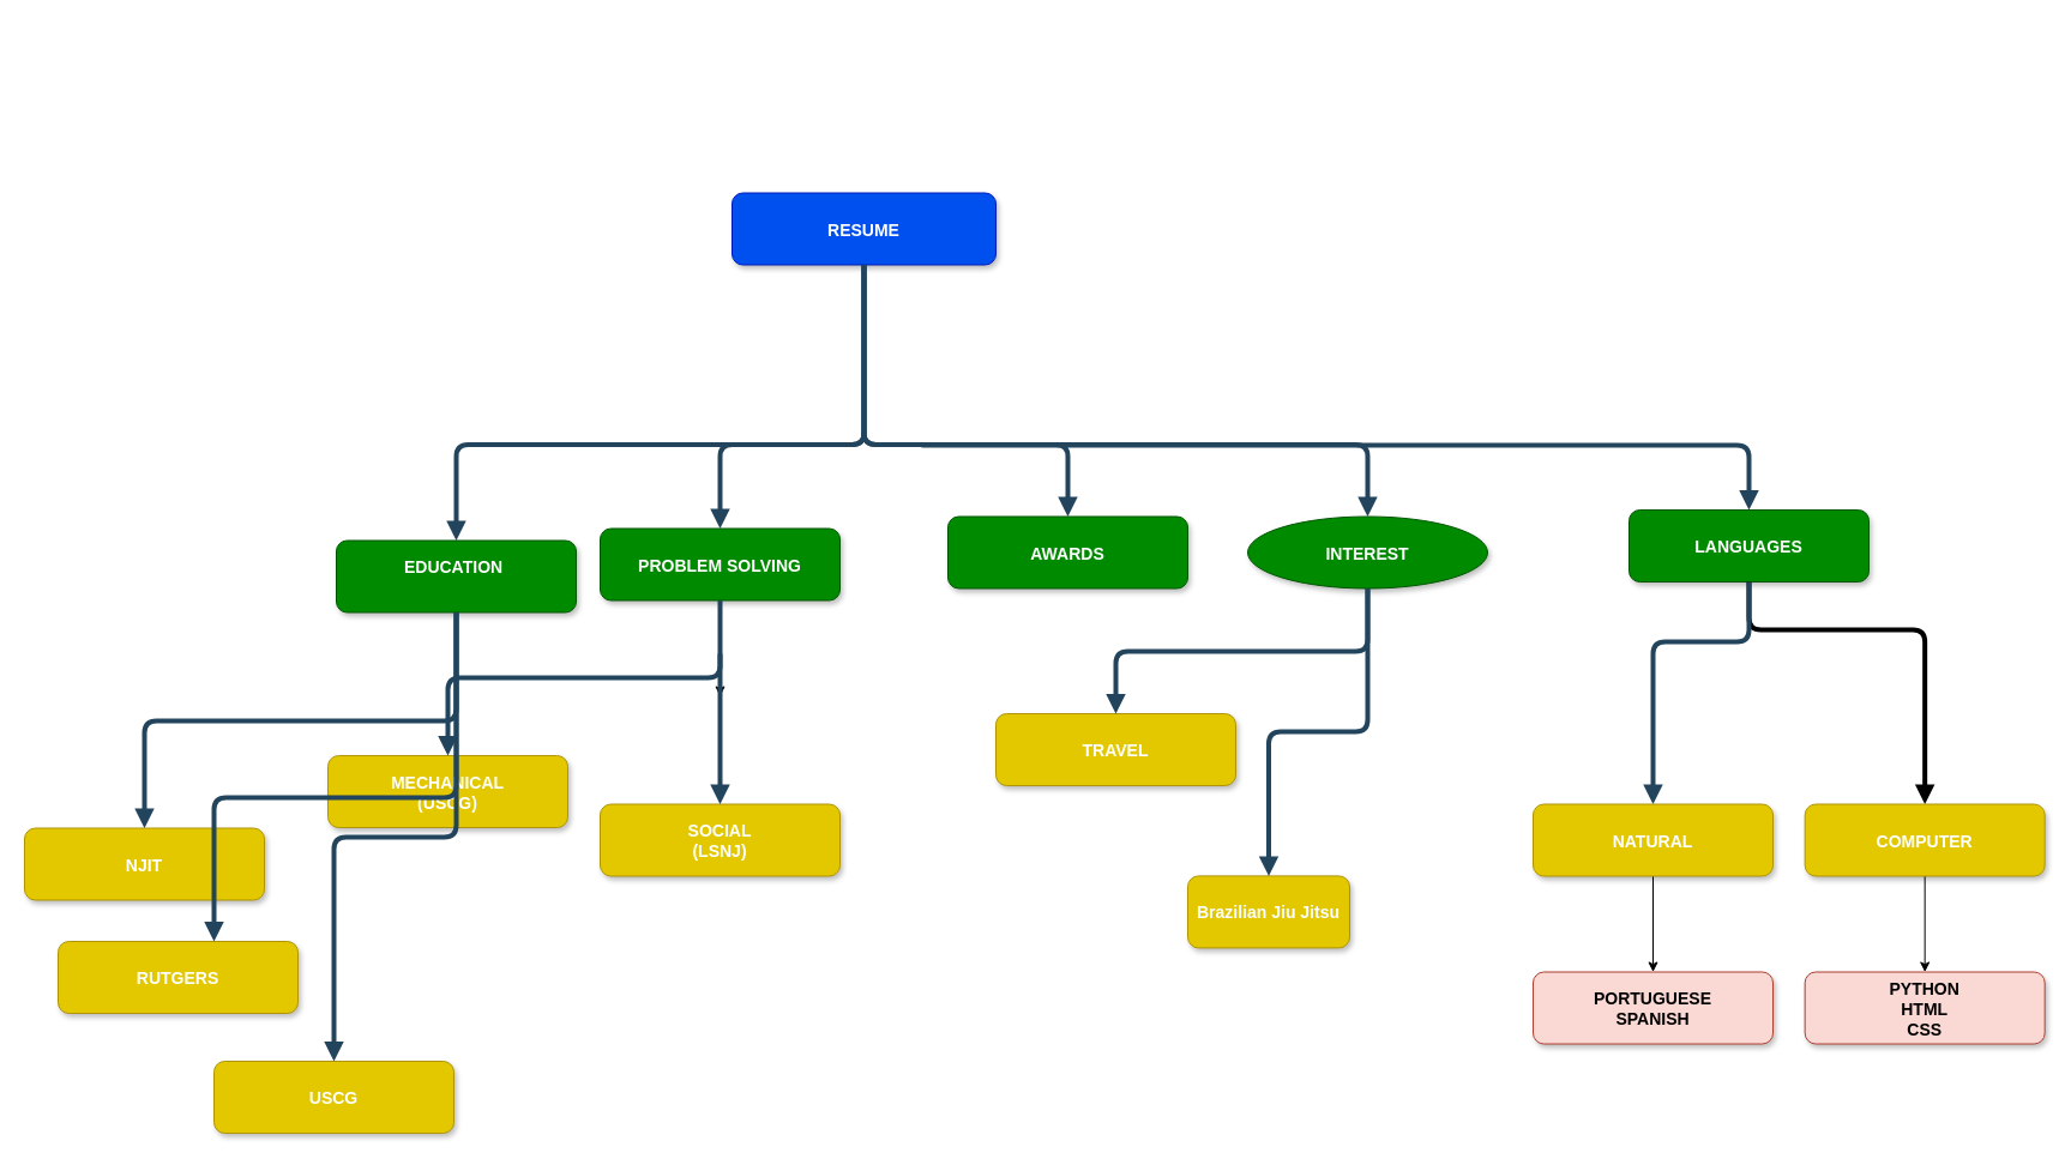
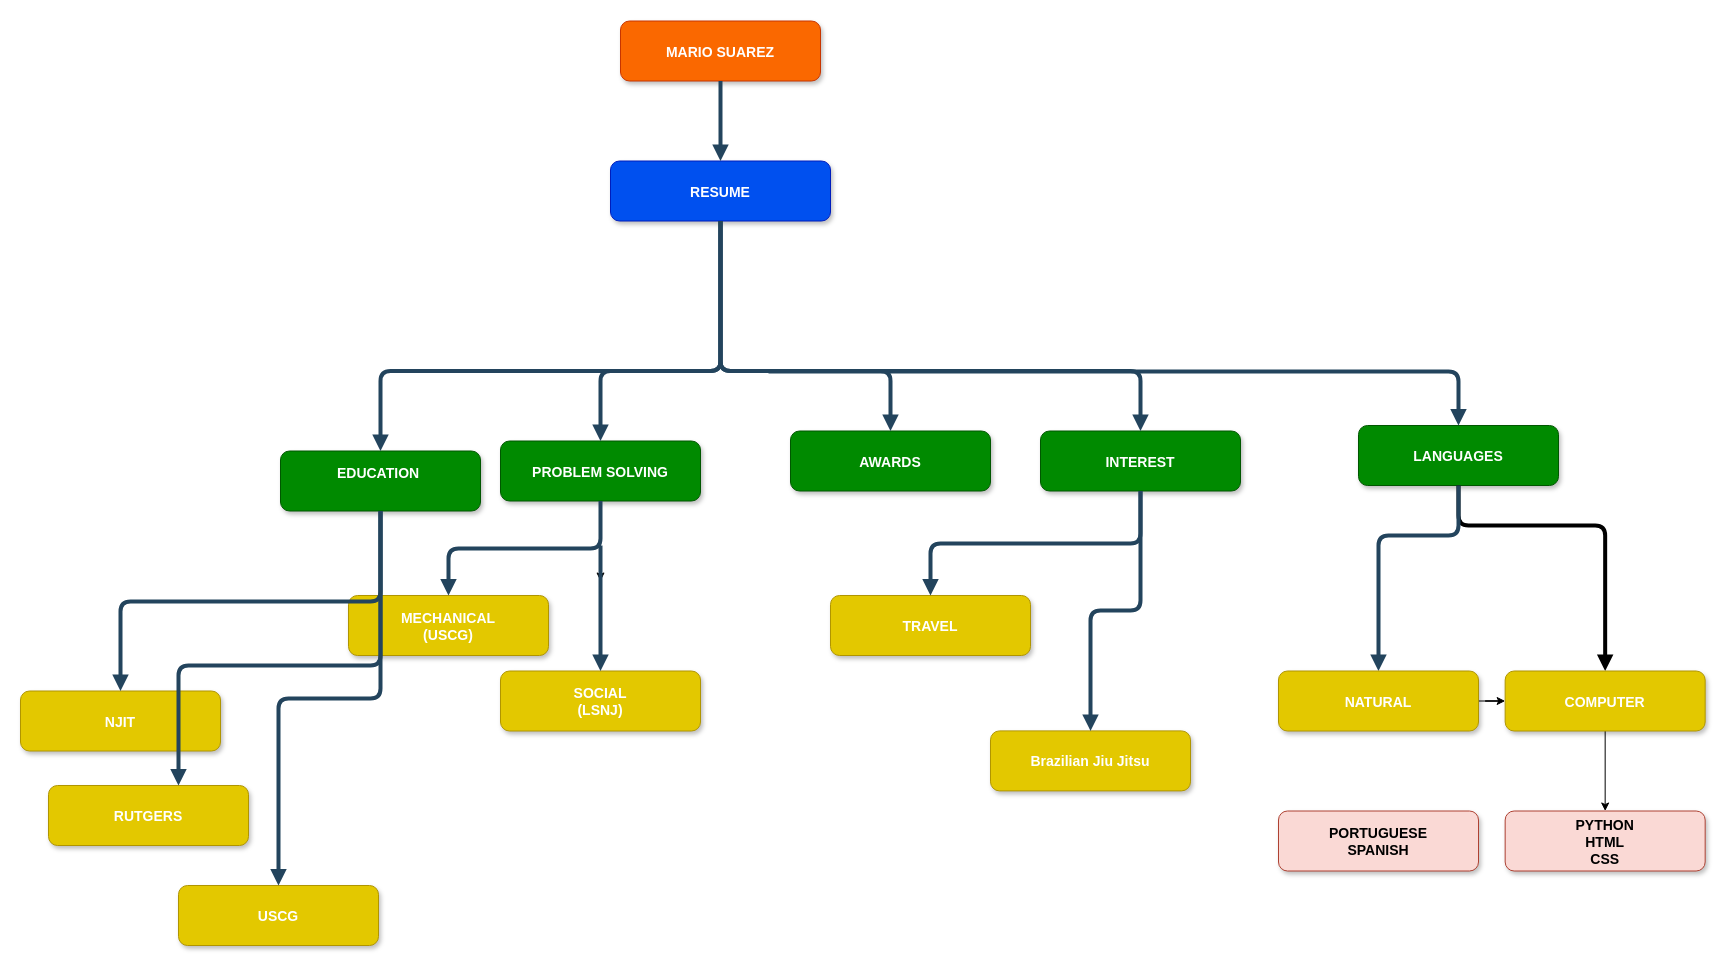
  <mxCell id="0" />
  <mxCell id="1" parent="0" />
+ <mxCell id="2" value="MARIO SUAREZ" style="rounded=1;fillColor=#fa6800;strokeColor=#C73500;shadow=1;fontStyle=1;fontSize=14;fontColor=#ffffff;" parent="1" vertex="1"><mxGeometry x="620" y="20.5" width="200" height="60" as="geometry" /></mxCell>
  <mxCell id="3" value="RESUME" style="rounded=1;fillColor=#0050ef;strokeColor=#001DBC;shadow=1;fontStyle=1;fontColor=#ffffff;fontSize=14;" parent="1" vertex="1"><mxGeometry x="610" y="160.5" width="220" height="60" as="geometry" /></mxCell>
  <mxCell id="4" value="EDUCATION &#10;" style="rounded=1;fillColor=#008a00;strokeColor=#005700;shadow=1;fontStyle=1;fontColor=#ffffff;fontSize=14;" parent="1" vertex="1"><mxGeometry x="280" y="450.5" width="200" height="60" as="geometry" /></mxCell>
  <mxCell id="5" value="NJIT" style="rounded=1;fillColor=#e3c800;strokeColor=#B09500;shadow=1;fontStyle=1;fontColor=#ffffff;fontSize=14;" parent="1" vertex="1"><mxGeometry x="20" y="690.5" width="200" height="60" as="geometry" /></mxCell>
  <mxCell id="6" value="RUTGERS" style="rounded=1;fillColor=#e3c800;strokeColor=#B09500;shadow=1;fontStyle=1;fontColor=#ffffff;fontSize=14;" parent="1" vertex="1"><mxGeometry x="48" y="785" width="200" height="60" as="geometry" /></mxCell>
  <mxCell id="7" value="USCG" style="rounded=1;fillColor=#e3c800;strokeColor=#B09500;shadow=1;fontStyle=1;fontColor=#ffffff;fontSize=14;" parent="1" vertex="1"><mxGeometry x="178" y="885" width="200" height="60" as="geometry" /></mxCell>
  <mxCell id="8" value="" style="edgeStyle=orthogonalEdgeStyle;rounded=0;orthogonalLoop=1;jettySize=auto;html=1;" parent="1" source="9" edge="1"><mxGeometry relative="1" as="geometry"><mxPoint x="600" y="580.5" as="targetPoint" /></mxGeometry></mxCell>
  <mxCell id="9" value="PROBLEM SOLVING" style="rounded=1;fillColor=#008a00;strokeColor=#005700;shadow=1;fontStyle=1;fontColor=#ffffff;fontSize=14;" parent="1" vertex="1"><mxGeometry x="500" y="440.5" width="200" height="60" as="geometry" /></mxCell>
- <mxCell id="10" value="MECHANICAL&#10;(USCG)" style="rounded=1;fillColor=#e3c800;strokeColor=#B09500;shadow=1;fontStyle=1;fontColor=#ffffff;fontSize=14;" parent="1" vertex="1"><mxGeometry x="273" y="630" width="200" height="60" as="geometry" /></mxCell>
+ <mxCell id="10" value="MECHANICAL&#10;(USCG)" style="rounded=1;fillColor=#e3c800;strokeColor=#B09500;shadow=1;fontStyle=1;fontColor=#ffffff;fontSize=14;" parent="1" vertex="1"><mxGeometry x="348" y="595" width="200" height="60" as="geometry" /></mxCell>
  <mxCell id="11" value="SOCIAL&#10;(LSNJ)" style="rounded=1;fillColor=#e3c800;strokeColor=#B09500;shadow=1;fontStyle=1;fontColor=#ffffff;fontSize=14;" parent="1" vertex="1"><mxGeometry x="500" y="670.5" width="200" height="60" as="geometry" /></mxCell>
  <mxCell id="12" value="AWARDS" style="rounded=1;fillColor=#008a00;strokeColor=#005700;shadow=1;fontStyle=1;fontColor=#ffffff;fontSize=14;" parent="1" vertex="1"><mxGeometry x="790" y="430.5" width="200" height="60" as="geometry" /></mxCell>
- <mxCell id="13" value="INTEREST" style="ellipse;fillColor=#008a00;strokeColor=#005700;shadow=1;fontStyle=1;fontColor=#ffffff;fontSize=14;" parent="1" vertex="1"><mxGeometry x="1040" y="430.5" width="200" height="60" as="geometry" /></mxCell>
- <mxCell id="14" value="Brazilian Jiu Jitsu" style="rounded=1;fillColor=#e3c800;strokeColor=#B09500;shadow=1;fontStyle=1;fontColor=#ffffff;fontSize=14;" parent="1" vertex="1"><mxGeometry x="990" y="730.389" width="135" height="60" as="geometry" /></mxCell>
+ <mxCell id="13" value="INTEREST" style="rounded=1;fillColor=#008a00;strokeColor=#005700;shadow=1;fontStyle=1;fontColor=#ffffff;fontSize=14;" parent="1" vertex="1"><mxGeometry x="1040" y="430.5" width="200" height="60" as="geometry" /></mxCell>
+ <mxCell id="14" value="Brazilian Jiu Jitsu" style="rounded=1;fillColor=#e3c800;strokeColor=#B09500;shadow=1;fontStyle=1;fontColor=#ffffff;fontSize=14;" parent="1" vertex="1"><mxGeometry x="990" y="730.389" width="200" height="60" as="geometry" /></mxCell>
  <mxCell id="15" value="TRAVEL" style="rounded=1;fillColor=#e3c800;strokeColor=#B09500;shadow=1;fontStyle=1;fontColor=#ffffff;fontSize=14;" parent="1" vertex="1"><mxGeometry x="830" y="595" width="200" height="60" as="geometry" /></mxCell>
  <mxCell id="16" value="LANGUAGES" style="rounded=1;fillColor=#008a00;strokeColor=#005700;shadow=1;fontStyle=1;fontSize=14;fontColor=#ffffff;" parent="1" vertex="1"><mxGeometry x="1358" y="425" width="200" height="60" as="geometry" /></mxCell>
+ <mxCell id="17" value="" style="edgeStyle=elbowEdgeStyle;elbow=vertical;strokeWidth=4;endArrow=block;endFill=1;fontStyle=1;strokeColor=#23445D;" parent="1" source="2" target="3" edge="1"><mxGeometry x="22" y="165.5" width="100" height="100" as="geometry"><mxPoint x="-30" y="80.5" as="sourcePoint" /><mxPoint x="70" y="-19.5" as="targetPoint" /></mxGeometry></mxCell>
  <mxCell id="18" value="" style="edgeStyle=elbowEdgeStyle;elbow=vertical;strokeWidth=4;endArrow=block;endFill=1;fontStyle=1;strokeColor=#23445D;" parent="1" source="3" target="4" edge="1"><mxGeometry x="22" y="165.5" width="100" height="100" as="geometry"><mxPoint x="-30" y="80.5" as="sourcePoint" /><mxPoint x="70" y="-19.5" as="targetPoint" /><Array as="points"><mxPoint x="500" y="370.5" /></Array></mxGeometry></mxCell>
  <mxCell id="19" value="" style="edgeStyle=elbowEdgeStyle;elbow=vertical;strokeWidth=4;endArrow=block;endFill=1;fontStyle=1;strokeColor=#23445D;" parent="1" source="3" target="13" edge="1"><mxGeometry x="22" y="165.5" width="100" height="100" as="geometry"><mxPoint x="-30" y="80.5" as="sourcePoint" /><mxPoint x="70" y="-19.5" as="targetPoint" /><Array as="points"><mxPoint x="920" y="370.5" /></Array></mxGeometry></mxCell>
  <mxCell id="20" value="" style="edgeStyle=elbowEdgeStyle;elbow=vertical;strokeWidth=4;endArrow=block;endFill=1;fontStyle=1;strokeColor=#23445D;" parent="1" source="4" target="5" edge="1"><mxGeometry x="62" y="165.5" width="100" height="100" as="geometry"><mxPoint x="10" y="80.5" as="sourcePoint" /><mxPoint x="110" y="-19.5" as="targetPoint" /></mxGeometry></mxCell>
  <mxCell id="21" value="" style="edgeStyle=elbowEdgeStyle;elbow=vertical;strokeWidth=4;endArrow=block;endFill=1;fontStyle=1;strokeColor=#23445D;exitX=0.5;exitY=1;exitDx=0;exitDy=0;" parent="1" source="4" target="6" edge="1"><mxGeometry x="62" y="175.5" width="100" height="100" as="geometry"><mxPoint x="168" y="605" as="sourcePoint" /><mxPoint x="110" y="-9.5" as="targetPoint" /><Array as="points"><mxPoint x="178" y="665" /></Array></mxGeometry></mxCell>
  <mxCell id="22" value="" style="edgeStyle=elbowEdgeStyle;elbow=vertical;strokeWidth=4;endArrow=block;endFill=1;fontStyle=1;strokeColor=#23445D;exitX=0.5;exitY=1;exitDx=0;exitDy=0;" parent="1" source="4" target="7" edge="1"><mxGeometry x="62" y="185.5" width="100" height="100" as="geometry"><mxPoint x="228" y="585" as="sourcePoint" /><mxPoint x="110" y="0.5" as="targetPoint" /><Array as="points" /></mxGeometry></mxCell>
  <mxCell id="23" value="" style="edgeStyle=elbowEdgeStyle;elbow=vertical;strokeWidth=4;endArrow=block;endFill=1;fontStyle=1;strokeColor=#23445D;" parent="1" source="9" target="10" edge="1"><mxGeometry x="62" y="165.5" width="100" height="100" as="geometry"><mxPoint x="10" y="80.5" as="sourcePoint" /><mxPoint x="110" y="-19.5" as="targetPoint" /></mxGeometry></mxCell>
  <mxCell id="24" value="" style="edgeStyle=elbowEdgeStyle;elbow=vertical;strokeWidth=4;endArrow=block;endFill=1;fontStyle=1;strokeColor=#23445D;" parent="1" target="11" edge="1"><mxGeometry x="62" y="175.5" width="100" height="100" as="geometry"><mxPoint x="600" y="545" as="sourcePoint" /><mxPoint x="110" y="-9.5" as="targetPoint" /></mxGeometry></mxCell>
  <mxCell id="25" value="" style="edgeStyle=elbowEdgeStyle;elbow=vertical;strokeWidth=4;endArrow=block;endFill=1;fontStyle=1;strokeColor=#23445D;" parent="1" source="13" target="14" edge="1"><mxGeometry x="72" y="165.5" width="100" height="100" as="geometry"><mxPoint x="20" y="80.5" as="sourcePoint" /><mxPoint x="120" y="-19.5" as="targetPoint" /></mxGeometry></mxCell>
  <mxCell id="26" value="" style="edgeStyle=elbowEdgeStyle;elbow=vertical;strokeWidth=4;endArrow=block;endFill=1;fontStyle=1;exitX=0.5;exitY=1;exitDx=0;exitDy=0;entryX=0.5;entryY=0;entryDx=0;entryDy=0;" parent="1" source="16" target="35" edge="1"><mxGeometry x="72" y="195.5" width="100" height="100" as="geometry"><mxPoint x="1408" y="615" as="sourcePoint" /><mxPoint x="1558" y="635" as="targetPoint" /><Array as="points"><mxPoint x="1518" y="525" /></Array></mxGeometry></mxCell>
  <mxCell id="27" value="" style="edgeStyle=elbowEdgeStyle;elbow=vertical;strokeWidth=4;endArrow=block;endFill=1;fontStyle=1;strokeColor=#23445D;" parent="1" source="3" target="9" edge="1"><mxGeometry x="22" y="165.5" width="100" height="100" as="geometry"><mxPoint x="-30" y="80.5" as="sourcePoint" /><mxPoint x="70" y="-19.5" as="targetPoint" /><Array as="points"><mxPoint x="600" y="370.5" /></Array></mxGeometry></mxCell>
  <mxCell id="28" value="" style="edgeStyle=elbowEdgeStyle;elbow=vertical;strokeWidth=4;endArrow=block;endFill=1;fontStyle=1;strokeColor=#23445D;" parent="1" source="3" target="12" edge="1"><mxGeometry x="22" y="165.5" width="100" height="100" as="geometry"><mxPoint x="-30" y="80.5" as="sourcePoint" /><mxPoint x="70" y="-19.5" as="targetPoint" /><Array as="points"><mxPoint x="890" y="370.5" /></Array></mxGeometry></mxCell>
  <mxCell id="29" value="" style="edgeStyle=elbowEdgeStyle;elbow=vertical;strokeWidth=4;endArrow=block;endFill=1;fontStyle=1;strokeColor=#23445D;" parent="1" edge="1"><mxGeometry x="420" y="165.5" width="100" height="100" as="geometry"><mxPoint x="768" y="371" as="sourcePoint" /><mxPoint x="1458" y="425" as="targetPoint" /><Array as="points"><mxPoint x="1206" y="371" /></Array></mxGeometry></mxCell>
  <mxCell id="30" value="" style="edgeStyle=elbowEdgeStyle;elbow=vertical;strokeWidth=4;endArrow=block;endFill=1;fontStyle=1;strokeColor=#23445D;exitX=0.5;exitY=1;exitDx=0;exitDy=0;entryX=0.5;entryY=0;entryDx=0;entryDy=0;" parent="1" source="16" target="32" edge="1"><mxGeometry x="82" y="205.5" width="100" height="100" as="geometry"><mxPoint x="1468" y="485" as="sourcePoint" /><mxPoint x="1338" y="875" as="targetPoint" /><Array as="points"><mxPoint x="1528" y="535" /></Array></mxGeometry></mxCell>
- <mxCell id="31" value="" style="edgeStyle=orthogonalEdgeStyle;rounded=0;orthogonalLoop=1;jettySize=auto;html=1;" parent="1" source="32" target="33" edge="1"><mxGeometry relative="1" as="geometry" /></mxCell>
+ <mxCell id="31" value="" style="edgeStyle=orthogonalEdgeStyle;rounded=0;orthogonalLoop=1;jettySize=auto;html=1;" parent="1" source="32" target="35" edge="1"><mxGeometry relative="1" as="geometry" /></mxCell>
  <mxCell id="32" value="NATURAL" style="rounded=1;fillColor=#e3c800;strokeColor=#B09500;shadow=1;fontStyle=1;fontColor=#ffffff;fontSize=14;" parent="1" vertex="1"><mxGeometry x="1278" y="670.5" width="200" height="60" as="geometry" /></mxCell>
  <mxCell id="33" value="PORTUGUESE&#10;SPANISH" style="rounded=1;fillColor=#fad9d5;strokeColor=#ae4132;shadow=1;fontStyle=1;fontSize=14;" parent="1" vertex="1"><mxGeometry x="1278" y="810.5" width="200" height="60" as="geometry" /></mxCell>
  <mxCell id="34" value="" style="edgeStyle=orthogonalEdgeStyle;rounded=0;orthogonalLoop=1;jettySize=auto;html=1;" parent="1" source="35" target="36" edge="1"><mxGeometry relative="1" as="geometry" /></mxCell>
  <mxCell id="35" value="COMPUTER" style="rounded=1;fillColor=#e3c800;strokeColor=#B09500;shadow=1;fontStyle=1;fontColor=#ffffff;fontSize=14;" parent="1" vertex="1"><mxGeometry x="1504.667" y="670.5" width="200" height="60" as="geometry" /></mxCell>
  <mxCell id="36" value="PYTHON&#10;HTML&#10;CSS" style="rounded=1;fillColor=#fad9d5;strokeColor=#ae4132;shadow=1;fontStyle=1;fontSize=14;" parent="1" vertex="1"><mxGeometry x="1504.667" y="810.5" width="200" height="60" as="geometry" /></mxCell>
  <mxCell id="37" value="" style="edgeStyle=elbowEdgeStyle;elbow=vertical;strokeWidth=4;endArrow=block;endFill=1;fontStyle=1;strokeColor=#23445D;entryX=0.5;entryY=0;entryDx=0;entryDy=0;exitX=0.5;exitY=1;exitDx=0;exitDy=0;" parent="1" source="13" target="15" edge="1"><mxGeometry x="82" y="175.5" width="100" height="100" as="geometry"><mxPoint x="1150" y="500.5" as="sourcePoint" /><mxPoint x="1208" y="604.889" as="targetPoint" /></mxGeometry></mxCell>
